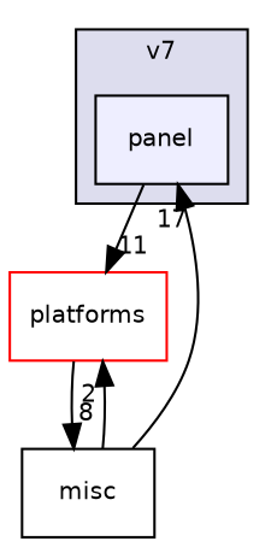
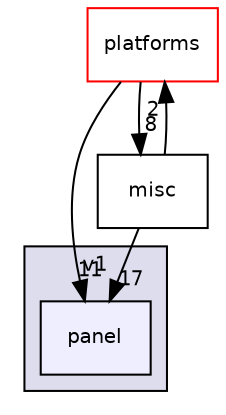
  digraph {
    compound=true
    node [fontname=Helvetica fontsize=10 shape=box style=filled]
    edge [labeldistance=1.5 labelfontname=Helvetica labelfontsize=10]
    n1 [fillcolor="#eeeeff" label=panel pencolor=black]
    n2 [color=red fillcolor=white label=platforms]
    n3 [label=misc style=""]
    subgraph cluster_1 {
      bgcolor="#ddddee"
      fontname=Helvetica
      fontsize=10
-     label=v7
+     label=v1
      pencolor=black
      n1
    }
-   n1 -> n2 [headlabel=11]
+   n2 -> n1 [headlabel=11]
    n2 -> n3 [headlabel=8]
    n3 -> n1 [headlabel=17]
    n3 -> n2 [headlabel=2]
  }
